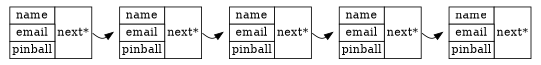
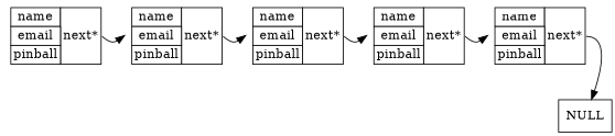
  digraph {
    node [nodesep=0.5 ranksep=0.5 shape=plaintext]
    edge [headport=w tailport="n:e"]
    n1 [label=<      <table border="0" cellborder="1" cellspacing="0">        <tr> 	<td bgcolor="white">name</td>     <td bgcolor="white" rowspan="3" port="n">next*</td> 	   </tr><tr> 	<td bgcolor="white">email</td> 	   </tr><tr> 	<td bgcolor="white">pinball</td> 	   </tr>      </table>>]
    n2 [label=<      <table border="0" cellborder="1" cellspacing="0">        <tr> 	<td bgcolor="white">name</td>     <td bgcolor="white" rowspan="3" port="n">next*</td> 	   </tr><tr> 	<td bgcolor="white">email</td> 	   </tr><tr> 	<td bgcolor="white">pinball</td> 	   </tr>      </table>>]
    n3 [label=<      <table border="0" cellborder="1" cellspacing="0">        <tr> 	<td bgcolor="white">name</td>     <td bgcolor="white" rowspan="3" port="n">next*</td> 	   </tr><tr> 	<td bgcolor="white">email</td> 	   </tr><tr> 	<td bgcolor="white">pinball</td> 	   </tr>      </table>>]
    n4 [label=<      <table border="0" cellborder="1" cellspacing="0">        <tr> 	<td bgcolor="white">name</td>     <td bgcolor="white" rowspan="3" port="n">next*</td> 	   </tr><tr> 	<td bgcolor="white">email</td> 	   </tr><tr> 	<td bgcolor="white">pinball</td> 	   </tr>      </table>>]
    n5 [label=<      <table border="0" cellborder="1" cellspacing="0">        <tr> 	<td bgcolor="white">name</td>     <td bgcolor="white" rowspan="3" port="n">next*</td> 	   </tr><tr> 	<td bgcolor="white">email</td> 	   </tr><tr> 	<td bgcolor="white">pinball</td> 	   </tr>      </table>>]
+   NULL [shape=rectangle]
    subgraph sub_1 {
      rank=same
      n1
      n2
      n3
      n4
      n5
    }
    n1 -> n2
    n2 -> n3
    n3 -> n4
    n4 -> n5
+   n5 -> NULL [headport=""]
  }
